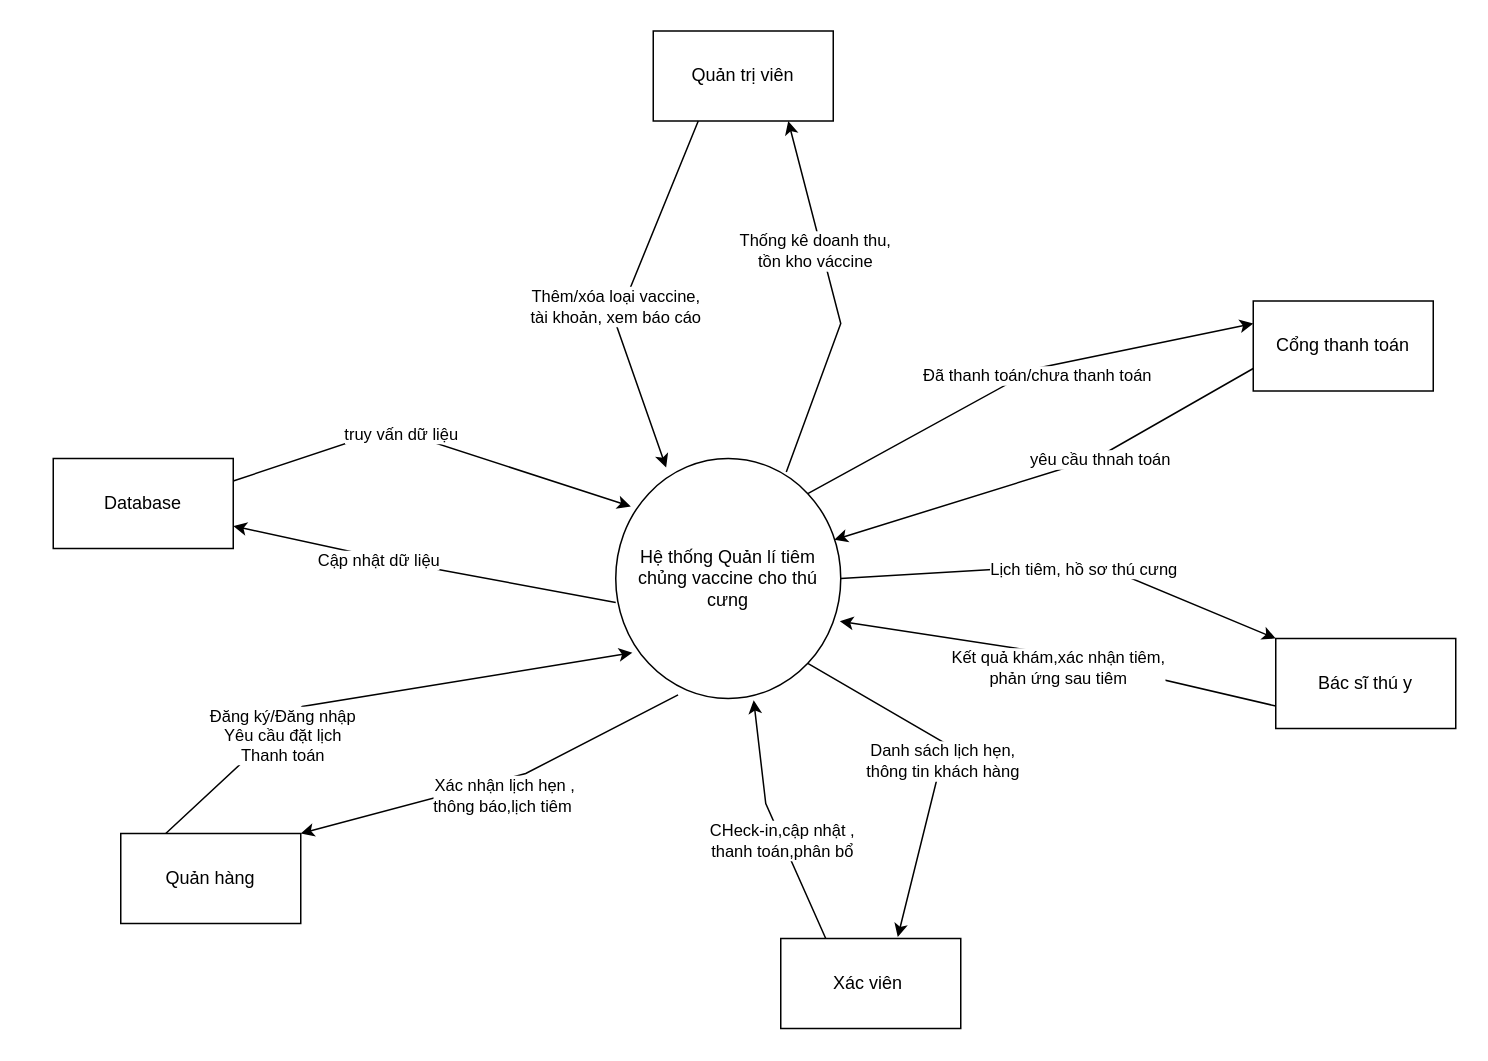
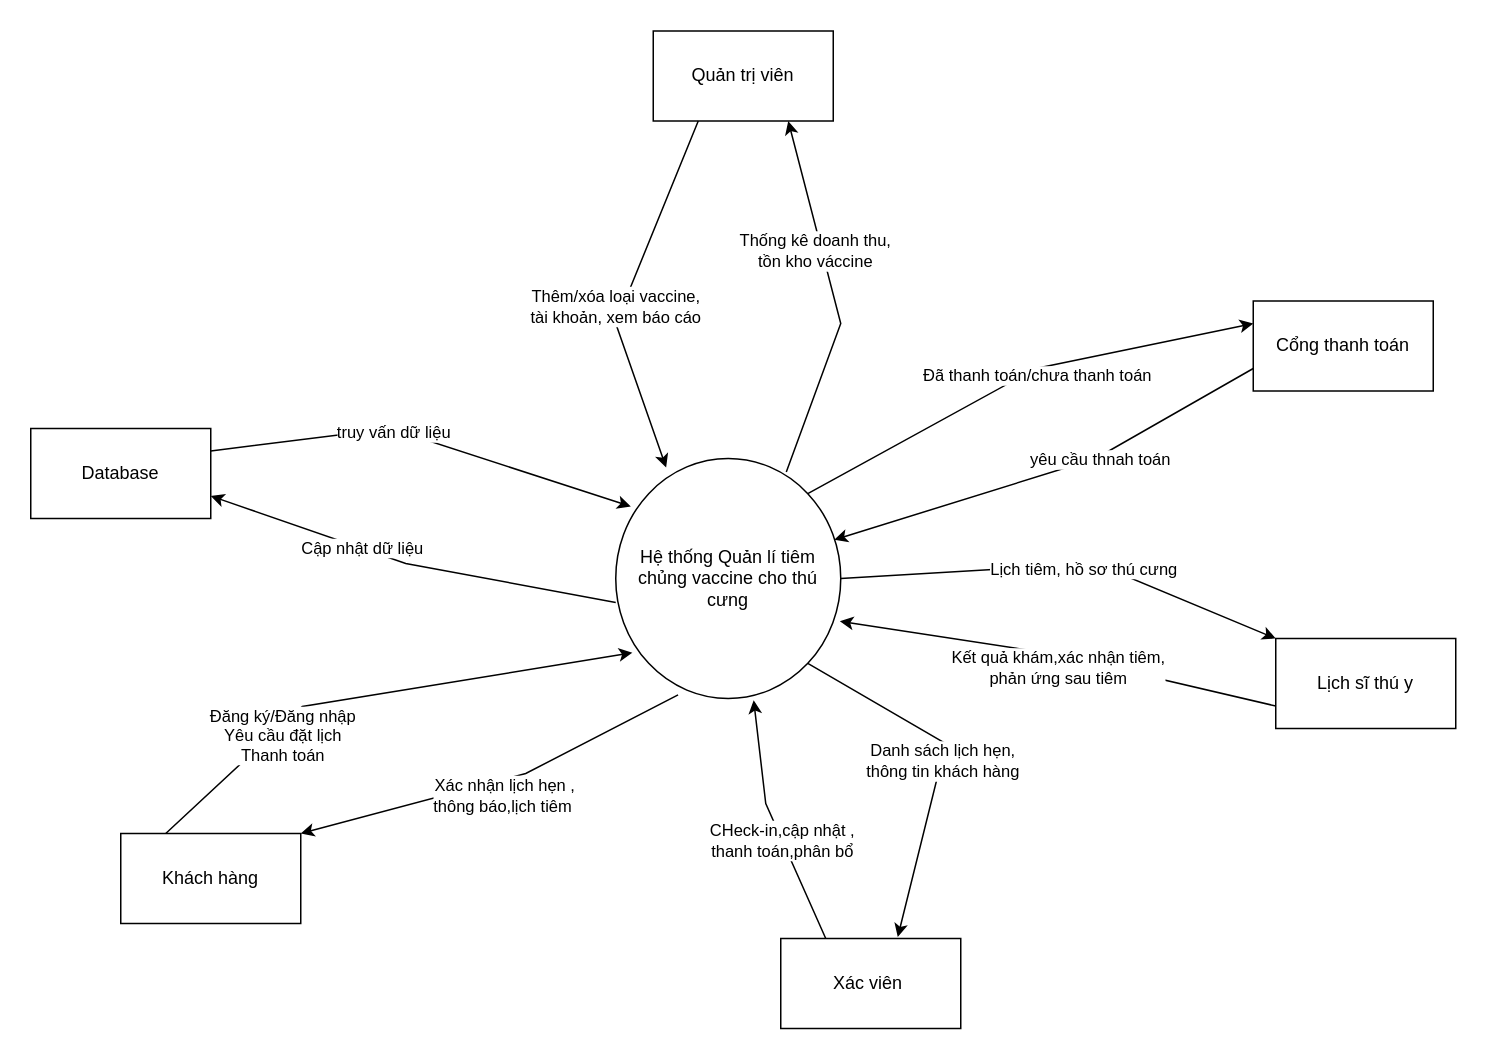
  <mxCell id="0" />
  <mxCell id="1" parent="0" />
  <mxCell id="2" value="Hệ thống Quản lí tiêm chủng vaccine cho thú cưng" style="ellipse;whiteSpace=wrap;html=1;" vertex="1" parent="1"><mxGeometry x="410" y="305" width="150" height="160" as="geometry" /></mxCell>
- <mxCell id="3" value="Quản hàng" style="rounded=0;whiteSpace=wrap;html=1;" vertex="1" parent="1"><mxGeometry x="80" y="555" width="120" height="60" as="geometry" /></mxCell>
+ <mxCell id="3" value="Khách hàng" style="rounded=0;whiteSpace=wrap;html=1;" vertex="1" parent="1"><mxGeometry x="80" y="555" width="120" height="60" as="geometry" /></mxCell>
  <mxCell id="4" value="Xác viên&amp;nbsp;" style="rounded=0;whiteSpace=wrap;html=1;" vertex="1" parent="1"><mxGeometry x="520" y="625" width="120" height="60" as="geometry" /></mxCell>
- <mxCell id="5" value="Bác sĩ thú y" style="rounded=0;whiteSpace=wrap;html=1;" vertex="1" parent="1"><mxGeometry x="850" y="425" width="120" height="60" as="geometry" /></mxCell>
+ <mxCell id="5" value="Lịch sĩ thú y" style="rounded=0;whiteSpace=wrap;html=1;" vertex="1" parent="1"><mxGeometry x="850" y="425" width="120" height="60" as="geometry" /></mxCell>
  <mxCell id="6" value="Quản trị viên" style="rounded=0;whiteSpace=wrap;html=1;" vertex="1" parent="1"><mxGeometry x="435" y="20" width="120" height="60" as="geometry" /></mxCell>
  <mxCell id="7" value="Cổng thanh toán" style="rounded=0;whiteSpace=wrap;html=1;" vertex="1" parent="1"><mxGeometry x="835" y="200" width="120" height="60" as="geometry" /></mxCell>
- <mxCell id="8" value="Database" style="rounded=0;whiteSpace=wrap;html=1;" vertex="1" parent="1"><mxGeometry x="35" y="305" width="120" height="60" as="geometry" /></mxCell>
+ <mxCell id="8" value="Database" style="rounded=0;whiteSpace=wrap;html=1;" vertex="1" parent="1"><mxGeometry x="20" y="285" width="120" height="60" as="geometry" /></mxCell>
  <mxCell id="9" value="" style="endArrow=classic;html=1;rounded=0;entryX=0.074;entryY=0.809;entryDx=0;entryDy=0;entryPerimeter=0;exitX=0.25;exitY=0;exitDx=0;exitDy=0;" edge="1" parent="1" source="3" target="2"><mxGeometry width="50" height="50" relative="1" as="geometry"><mxPoint x="50" y="470" as="sourcePoint" /><mxPoint x="390" y="415" as="targetPoint" /><Array as="points"><mxPoint x="201.04" y="470.35" /></Array></mxGeometry></mxCell>
  <mxCell id="10" value="Đăng ký/Đăng nhập&lt;div&gt;Yêu cầu đặt lịch&lt;/div&gt;&lt;div&gt;Thanh toán&lt;/div&gt;" style="edgeLabel;html=1;align=center;verticalAlign=middle;resizable=0;points=[];" vertex="1" connectable="0" parent="9"><mxGeometry x="0.065" y="3" relative="1" as="geometry"><mxPoint x="-73" y="32" as="offset" /></mxGeometry></mxCell>
  <mxCell id="11" value="" style="endArrow=classic;html=1;rounded=0;exitX=0.277;exitY=0.985;exitDx=0;exitDy=0;exitPerimeter=0;entryX=1;entryY=0;entryDx=0;entryDy=0;" edge="1" parent="1" source="2" target="3"><mxGeometry width="50" height="50" relative="1" as="geometry"><mxPoint x="550" y="495" as="sourcePoint" /><mxPoint x="430" y="585" as="targetPoint" /><Array as="points"><mxPoint x="350" y="515" /></Array></mxGeometry></mxCell>
  <mxCell id="12" value="Xác nhận lịch hẹn ,&lt;div&gt;thông báo,lịch tiêm&amp;nbsp;&lt;/div&gt;" style="edgeLabel;html=1;align=center;verticalAlign=middle;resizable=0;points=[];" vertex="1" connectable="0" parent="11"><mxGeometry x="-0.143" y="1" relative="1" as="geometry"><mxPoint x="-14" y="13" as="offset" /></mxGeometry></mxCell>
  <mxCell id="13" value="" style="endArrow=classic;html=1;rounded=0;entryX=0.224;entryY=0.038;entryDx=0;entryDy=0;entryPerimeter=0;exitX=0.25;exitY=1;exitDx=0;exitDy=0;" edge="1" parent="1" source="6" target="2"><mxGeometry width="50" height="50" relative="1" as="geometry"><mxPoint x="410" y="285" as="sourcePoint" /><mxPoint x="465" y="185" as="targetPoint" /><Array as="points"><mxPoint x="410" y="215" /></Array></mxGeometry></mxCell>
  <mxCell id="14" value="Thêm/xóa loại vaccine,&lt;div&gt;tài khoản, xem báo cáo&lt;/div&gt;" style="edgeLabel;html=1;align=center;verticalAlign=middle;resizable=0;points=[];" vertex="1" connectable="0" parent="13"><mxGeometry x="0.222" y="-1" relative="1" as="geometry"><mxPoint x="-1" y="-17" as="offset" /></mxGeometry></mxCell>
  <mxCell id="15" value="" style="endArrow=classic;html=1;rounded=0;exitX=0.758;exitY=0.056;exitDx=0;exitDy=0;exitPerimeter=0;entryX=0.75;entryY=1;entryDx=0;entryDy=0;" edge="1" parent="1" source="2" target="6"><mxGeometry width="50" height="50" relative="1" as="geometry"><mxPoint x="550" y="265" as="sourcePoint" /><mxPoint x="495" y="145" as="targetPoint" /><Array as="points"><mxPoint x="560" y="215" /></Array></mxGeometry></mxCell>
  <mxCell id="16" value="Thống kê doanh thu,&lt;div&gt;tồn kho váccine&lt;/div&gt;" style="edgeLabel;html=1;align=center;verticalAlign=middle;resizable=0;points=[];" vertex="1" connectable="0" parent="15"><mxGeometry x="-0.181" y="1" relative="1" as="geometry"><mxPoint x="-15" y="-53" as="offset" /></mxGeometry></mxCell>
  <mxCell id="17" value="" style="endArrow=classic;html=1;rounded=0;exitX=0.25;exitY=0;exitDx=0;exitDy=0;entryX=0.613;entryY=1.007;entryDx=0;entryDy=0;entryPerimeter=0;" edge="1" parent="1" source="4" target="2"><mxGeometry width="50" height="50" relative="1" as="geometry"><mxPoint x="560" y="565" as="sourcePoint" /><mxPoint x="500" y="585" as="targetPoint" /><Array as="points"><mxPoint x="510" y="535" /></Array></mxGeometry></mxCell>
  <mxCell id="18" value="CHeck-in,cập nhật ,&lt;div&gt;thanh toán,&lt;span style=&quot;background-color: light-dark(#ffffff, var(--ge-dark-color, #121212)); color: light-dark(rgb(0, 0, 0), rgb(255, 255, 255));&quot;&gt;phân bổ&lt;/span&gt;&lt;/div&gt;" style="edgeLabel;html=1;align=center;verticalAlign=middle;resizable=0;points=[];" vertex="1" connectable="0" parent="17"><mxGeometry x="-0.137" y="1" relative="1" as="geometry"><mxPoint x="1" as="offset" /></mxGeometry></mxCell>
  <mxCell id="19" value="" style="endArrow=classic;html=1;rounded=0;exitX=1;exitY=1;exitDx=0;exitDy=0;entryX=0.65;entryY=-0.016;entryDx=0;entryDy=0;entryPerimeter=0;" edge="1" parent="1" source="2" target="4"><mxGeometry width="50" height="50" relative="1" as="geometry"><mxPoint x="590" y="495" as="sourcePoint" /><mxPoint x="570" y="575" as="targetPoint" /><Array as="points"><mxPoint x="630" y="495" /></Array></mxGeometry></mxCell>
  <mxCell id="20" value="Danh sách lịch hẹn,&lt;div&gt;thông tin khách hàng&lt;/div&gt;" style="edgeLabel;html=1;align=center;verticalAlign=middle;resizable=0;points=[];" vertex="1" connectable="0" parent="19"><mxGeometry x="0.267" relative="1" as="geometry"><mxPoint x="8" y="-33" as="offset" /></mxGeometry></mxCell>
  <mxCell id="21" value="" style="endArrow=classic;html=1;rounded=0;exitX=0;exitY=0.75;exitDx=0;exitDy=0;entryX=0.996;entryY=0.678;entryDx=0;entryDy=0;entryPerimeter=0;" edge="1" parent="1" source="5" target="2"><mxGeometry width="50" height="50" relative="1" as="geometry"><mxPoint x="590" y="395" as="sourcePoint" /><mxPoint x="690" y="365" as="targetPoint" /><Array as="points"><mxPoint x="700" y="435" /></Array></mxGeometry></mxCell>
  <mxCell id="22" value="Kết quả khám,xác nhận tiêm,&lt;div&gt;phản ứng sau tiêm&lt;/div&gt;" style="edgeLabel;html=1;align=center;verticalAlign=middle;resizable=0;points=[];" vertex="1" connectable="0" parent="21"><mxGeometry x="0.211" y="-1" relative="1" as="geometry"><mxPoint x="29" y="14" as="offset" /></mxGeometry></mxCell>
  <mxCell id="23" value="" style="endArrow=classic;html=1;rounded=0;exitX=1;exitY=0.5;exitDx=0;exitDy=0;entryX=0;entryY=0;entryDx=0;entryDy=0;" edge="1" parent="1" source="2" target="5"><mxGeometry width="50" height="50" relative="1" as="geometry"><mxPoint x="620" y="365" as="sourcePoint" /><mxPoint x="670" y="315" as="targetPoint" /><Array as="points"><mxPoint x="730" y="375" /></Array></mxGeometry></mxCell>
  <mxCell id="24" value="Lịch tiêm, hồ sơ thú cưng" style="edgeLabel;html=1;align=center;verticalAlign=middle;resizable=0;points=[];" vertex="1" connectable="0" parent="23"><mxGeometry x="0.049" y="-3" relative="1" as="geometry"><mxPoint x="4" as="offset" /></mxGeometry></mxCell>
  <mxCell id="25" value="" style="endArrow=classic;html=1;rounded=0;exitX=0;exitY=0.75;exitDx=0;exitDy=0;entryX=0.971;entryY=0.339;entryDx=0;entryDy=0;entryPerimeter=0;" edge="1" parent="1" source="7" target="2"><mxGeometry width="50" height="50" relative="1" as="geometry"><mxPoint x="600" y="325" as="sourcePoint" /><mxPoint x="660" y="255" as="targetPoint" /><Array as="points"><mxPoint x="730" y="305" /></Array></mxGeometry></mxCell>
  <mxCell id="26" value="yêu cầu thnah toán" style="edgeLabel;html=1;align=center;verticalAlign=middle;resizable=0;points=[];" vertex="1" connectable="0" parent="25"><mxGeometry x="-0.213" y="2" relative="1" as="geometry"><mxPoint as="offset" /></mxGeometry></mxCell>
  <mxCell id="27" value="" style="endArrow=classic;html=1;rounded=0;exitX=1;exitY=0;exitDx=0;exitDy=0;entryX=0;entryY=0.25;entryDx=0;entryDy=0;" edge="1" parent="1" source="2" target="7"><mxGeometry width="50" height="50" relative="1" as="geometry"><mxPoint x="580" y="285" as="sourcePoint" /><mxPoint x="630" y="235" as="targetPoint" /><Array as="points"><mxPoint x="690" y="245" /></Array></mxGeometry></mxCell>
  <mxCell id="28" value="Đã thanh toán/chưa thanh toán" style="edgeLabel;html=1;align=center;verticalAlign=middle;resizable=0;points=[];" vertex="1" connectable="0" parent="27"><mxGeometry x="0.074" y="-5" relative="1" as="geometry"><mxPoint as="offset" /></mxGeometry></mxCell>
  <mxCell id="29" value="" style="endArrow=classic;html=1;rounded=0;entryX=1;entryY=0.75;entryDx=0;entryDy=0;exitX=0;exitY=0.6;exitDx=0;exitDy=0;exitPerimeter=0;" edge="1" parent="1" source="2" target="8"><mxGeometry width="50" height="50" relative="1" as="geometry"><mxPoint x="250" y="355" as="sourcePoint" /><mxPoint x="300" y="305" as="targetPoint" /><Array as="points"><mxPoint x="270" y="375" /></Array></mxGeometry></mxCell>
  <mxCell id="30" value="Cập nhật dữ liệu" style="edgeLabel;html=1;align=center;verticalAlign=middle;resizable=0;points=[];" vertex="1" connectable="0" parent="29"><mxGeometry x="0.307" y="-3" relative="1" as="geometry"><mxPoint x="8" y="6" as="offset" /></mxGeometry></mxCell>
  <mxCell id="31" value="" style="endArrow=classic;html=1;rounded=0;exitX=1;exitY=0.25;exitDx=0;exitDy=0;entryX=0.067;entryY=0.2;entryDx=0;entryDy=0;entryPerimeter=0;" edge="1" parent="1" source="8" target="2"><mxGeometry width="50" height="50" relative="1" as="geometry"><mxPoint x="250" y="305" as="sourcePoint" /><mxPoint x="300" y="255" as="targetPoint" /><Array as="points"><mxPoint x="260" y="285" /></Array></mxGeometry></mxCell>
  <mxCell id="32" value="truy vấn dữ liệu" style="edgeLabel;html=1;align=center;verticalAlign=middle;resizable=0;points=[];" vertex="1" connectable="0" parent="31"><mxGeometry x="0.022" y="-3" relative="1" as="geometry"><mxPoint x="-23" y="-9" as="offset" /></mxGeometry></mxCell>
